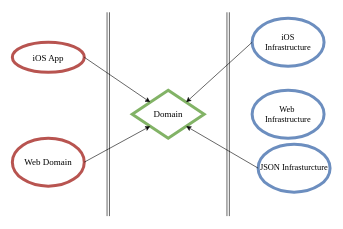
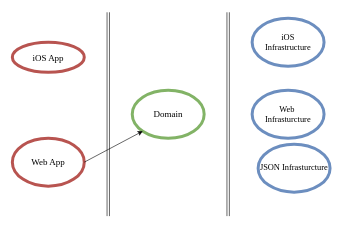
  <mxCell id="0" />
  <mxCell id="1" parent="0" />
  <mxCell id="2" value="&lt;font style=&quot;font-size: 14px&quot;&gt;iOS &lt;br&gt;Infrastructure&lt;br&gt;&lt;/font&gt;" style="ellipse;whiteSpace=wrap;html=1;fillColor=none;strokeColor=#6c8ebf;strokeWidth=5;fontFamily=Verdana;" vertex="1" parent="1"><mxGeometry x="420" y="30" width="120" height="80" as="geometry" /></mxCell>
- <mxCell id="3" value="&lt;font style=&quot;font-size: 14px&quot;&gt;Web&amp;nbsp;&lt;br&gt;Infrastructure&lt;br&gt;&lt;/font&gt;" style="ellipse;whiteSpace=wrap;html=1;fillColor=none;strokeColor=#6c8ebf;strokeWidth=5;fontFamily=Verdana;" vertex="1" parent="1"><mxGeometry x="420" y="150" width="120" height="80" as="geometry" /></mxCell>
+ <mxCell id="3" value="&lt;font style=&quot;font-size: 14px&quot;&gt;Web&amp;nbsp;&lt;br&gt;Infrasturcture&lt;br&gt;&lt;/font&gt;" style="ellipse;whiteSpace=wrap;html=1;fillColor=none;strokeColor=#6c8ebf;strokeWidth=5;fontFamily=Verdana;" vertex="1" parent="1"><mxGeometry x="420" y="150" width="120" height="80" as="geometry" /></mxCell>
  <mxCell id="4" value="&lt;font style=&quot;font-size: 14px&quot;&gt;JSON Infrasturcture&lt;br&gt;&lt;/font&gt;" style="ellipse;whiteSpace=wrap;html=1;fillColor=none;strokeColor=#6c8ebf;strokeWidth=5;fontFamily=Verdana;" vertex="1" parent="1"><mxGeometry x="430" y="240" width="120" height="80" as="geometry" /></mxCell>
- <mxCell id="5" value="&lt;font style=&quot;font-size: 15px&quot;&gt;Domain&lt;/font&gt;" style="rhombus;whiteSpace=wrap;html=1;strokeWidth=5;fillColor=none;fontFamily=Verdana;strokeColor=#82b366;" vertex="1" parent="1"><mxGeometry x="220" y="150" width="120" height="80" as="geometry" /></mxCell>
+ <mxCell id="5" value="&lt;font style=&quot;font-size: 15px&quot;&gt;Domain&lt;/font&gt;" style="ellipse;whiteSpace=wrap;html=1;strokeWidth=5;fillColor=none;fontFamily=Verdana;strokeColor=#82b366;" vertex="1" parent="1"><mxGeometry x="220" y="150" width="120" height="80" as="geometry" /></mxCell>
  <mxCell id="6" value="iOS App" style="ellipse;whiteSpace=wrap;html=1;strokeWidth=5;fillColor=none;fontFamily=Verdana;strokeColor=#b85450;fontSize=15;" vertex="1" parent="1"><mxGeometry x="20" y="70" width="120" height="50" as="geometry" /></mxCell>
- <mxCell id="7" value="Web Domain" style="ellipse;whiteSpace=wrap;html=1;strokeWidth=5;fillColor=none;fontFamily=Verdana;strokeColor=#b85450;fontSize=15;" vertex="1" parent="1"><mxGeometry x="20" y="230" width="120" height="80" as="geometry" /></mxCell>
+ <mxCell id="7" value="Web App" style="ellipse;whiteSpace=wrap;html=1;strokeWidth=5;fillColor=none;fontFamily=Verdana;strokeColor=#b85450;fontSize=15;" vertex="1" parent="1"><mxGeometry x="20" y="230" width="120" height="80" as="geometry" /></mxCell>
  <mxCell id="8" value="" style="shape=link;html=1;fontFamily=Verdana;fontSize=15;" edge="1" parent="1"><mxGeometry width="50" height="50" relative="1" as="geometry"><mxPoint x="180" y="360" as="sourcePoint" /><mxPoint x="180" y="20" as="targetPoint" /></mxGeometry></mxCell>
  <mxCell id="9" value="" style="shape=link;html=1;fontFamily=Verdana;fontSize=15;" edge="1" parent="1"><mxGeometry width="50" height="50" relative="1" as="geometry"><mxPoint x="380" y="360" as="sourcePoint" /><mxPoint x="380" y="20" as="targetPoint" /></mxGeometry></mxCell>
- <mxCell id="10" value="" style="endArrow=classic;html=1;fontFamily=Verdana;fontSize=15;exitX=1;exitY=0.5;exitDx=0;exitDy=0;entryX=0;entryY=0;entryDx=0;entryDy=0;" edge="1" parent="1" source="6" target="5"><mxGeometry width="50" height="50" relative="1" as="geometry"><mxPoint x="230" y="180" as="sourcePoint" /><mxPoint x="280" y="130" as="targetPoint" /></mxGeometry></mxCell>
  <mxCell id="11" value="" style="endArrow=classic;html=1;fontFamily=Verdana;fontSize=15;exitX=1;exitY=0.5;exitDx=0;exitDy=0;entryX=0;entryY=1;entryDx=0;entryDy=0;" edge="1" parent="1" target="5"><mxGeometry width="50" height="50" relative="1" as="geometry"><mxPoint x="140" y="270" as="sourcePoint" /><mxPoint x="237.574" y="321.716" as="targetPoint" /></mxGeometry></mxCell>
- <mxCell id="12" value="" style="endArrow=classic;html=1;fontFamily=Verdana;fontSize=15;entryX=1;entryY=0;entryDx=0;entryDy=0;exitX=0;exitY=0.5;exitDx=0;exitDy=0;" edge="1" parent="1" source="2" target="5"><mxGeometry width="50" height="50" relative="1" as="geometry"><mxPoint x="230" y="180" as="sourcePoint" /><mxPoint x="280" y="130" as="targetPoint" /></mxGeometry></mxCell>
- <mxCell id="13" value="" style="endArrow=classic;html=1;fontFamily=Verdana;fontSize=15;entryX=1;entryY=1;entryDx=0;entryDy=0;exitX=0;exitY=0.5;exitDx=0;exitDy=0;" edge="1" parent="1" source="4" target="5"><mxGeometry width="50" height="50" relative="1" as="geometry"><mxPoint x="430" y="80" as="sourcePoint" /><mxPoint x="332.426" y="171.716" as="targetPoint" /></mxGeometry></mxCell>
